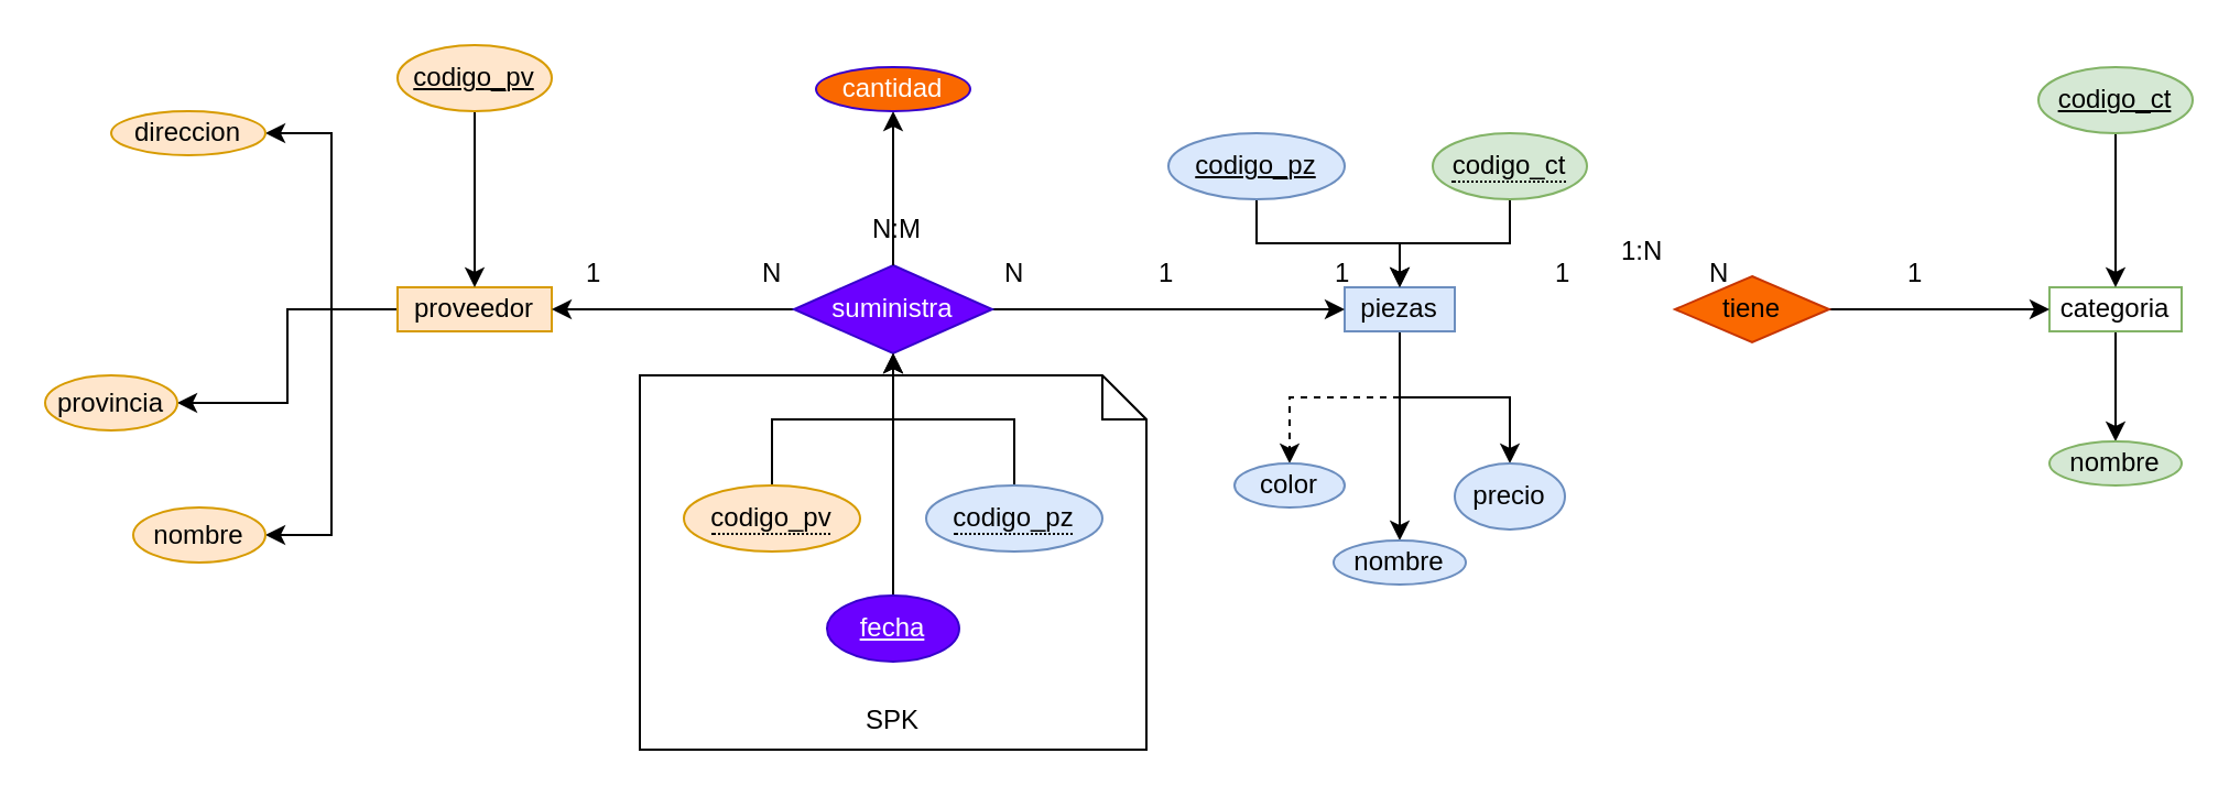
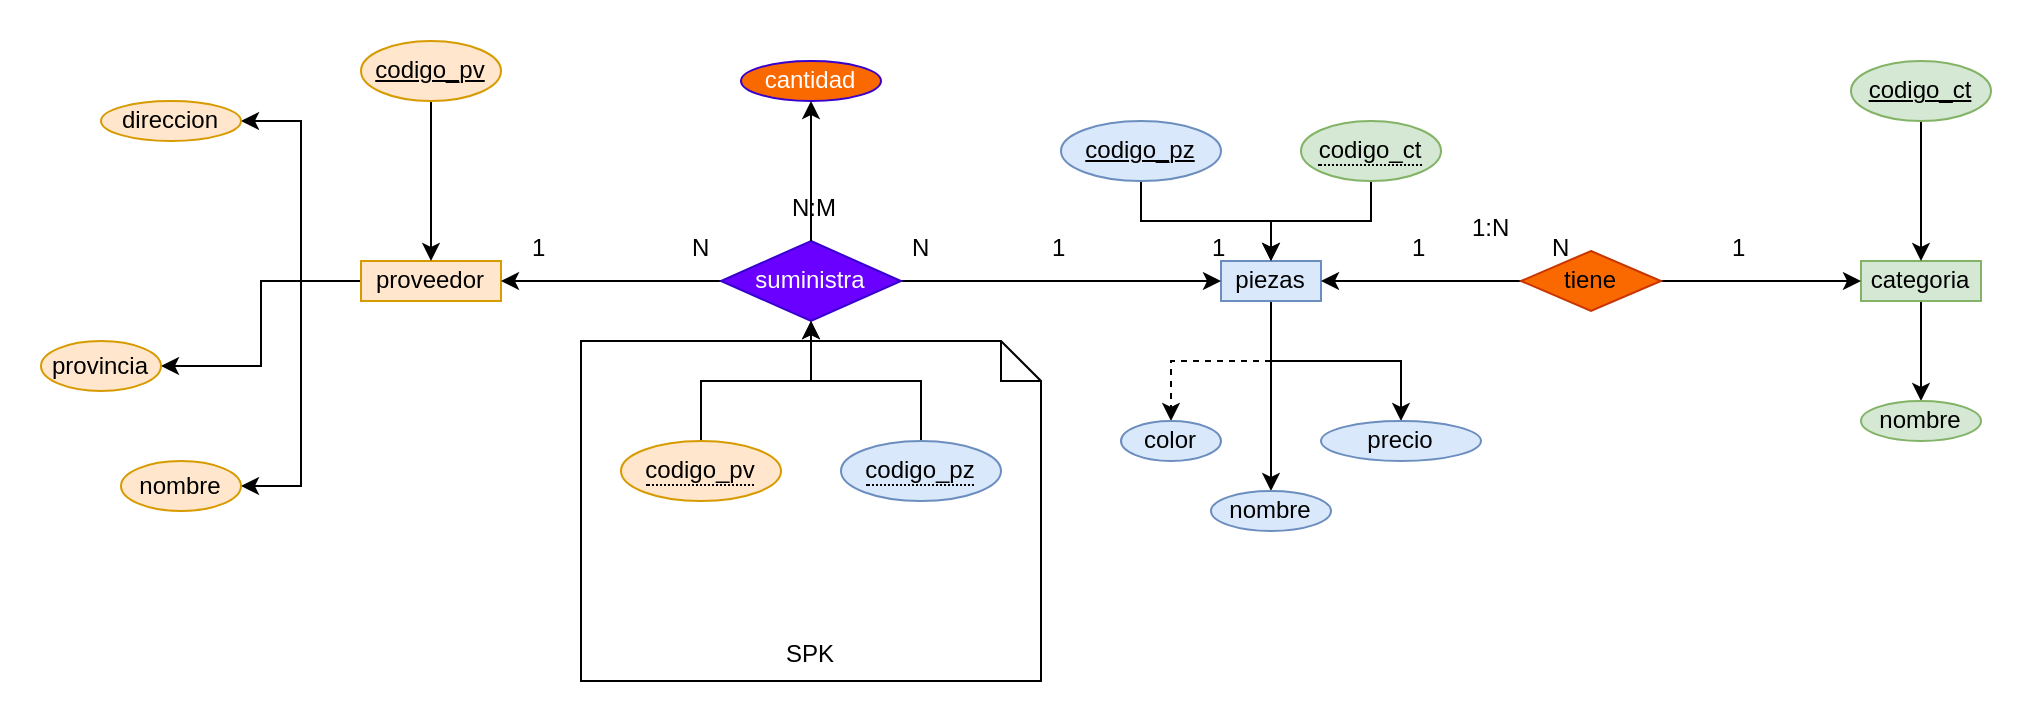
  <mxCell id="0" />
  <mxCell id="1" parent="0" />
  <mxCell id="2" value="&lt;br&gt;&lt;br&gt;&lt;br&gt;&lt;br&gt;&lt;br&gt;&lt;br&gt;&lt;br&gt;&lt;br&gt;&lt;br&gt;&lt;br&gt;SPK" style="shape=note;size=20;whiteSpace=wrap;html=1;" vertex="1" parent="1"><mxGeometry x="290" y="170" width="230" height="170" as="geometry" /></mxCell>
  <mxCell id="3" style="edgeStyle=orthogonalEdgeStyle;rounded=0;orthogonalLoop=1;jettySize=auto;html=1;entryX=0.5;entryY=0;entryDx=0;entryDy=0;dashed=1;" edge="1" parent="1" source="6" target="48"><mxGeometry relative="1" as="geometry" /></mxCell>
  <mxCell id="4" style="edgeStyle=orthogonalEdgeStyle;rounded=0;orthogonalLoop=1;jettySize=auto;html=1;entryX=0.5;entryY=0;entryDx=0;entryDy=0;" edge="1" parent="1" source="6" target="49"><mxGeometry relative="1" as="geometry" /></mxCell>
  <mxCell id="5" style="edgeStyle=orthogonalEdgeStyle;rounded=0;orthogonalLoop=1;jettySize=auto;html=1;entryX=0.5;entryY=0;entryDx=0;entryDy=0;" edge="1" parent="1" source="6" target="50"><mxGeometry relative="1" as="geometry" /></mxCell>
  <mxCell id="6" value="piezas" style="whiteSpace=wrap;html=1;align=center;fillColor=#dae8fc;strokeColor=#6c8ebf;" vertex="1" parent="1"><mxGeometry x="610" y="130" width="50" height="20" as="geometry" /></mxCell>
  <mxCell id="7" style="edgeStyle=orthogonalEdgeStyle;rounded=0;orthogonalLoop=1;jettySize=auto;html=1;entryX=1;entryY=0.5;entryDx=0;entryDy=0;" edge="1" parent="1" source="10" target="45"><mxGeometry relative="1" as="geometry" /></mxCell>
  <mxCell id="8" style="edgeStyle=orthogonalEdgeStyle;rounded=0;orthogonalLoop=1;jettySize=auto;html=1;entryX=1;entryY=0.5;entryDx=0;entryDy=0;" edge="1" parent="1" source="10" target="47"><mxGeometry relative="1" as="geometry" /></mxCell>
  <mxCell id="9" style="edgeStyle=orthogonalEdgeStyle;rounded=0;orthogonalLoop=1;jettySize=auto;html=1;entryX=1;entryY=0.5;entryDx=0;entryDy=0;" edge="1" parent="1" source="10" target="46"><mxGeometry relative="1" as="geometry" /></mxCell>
  <mxCell id="10" value="proveedor" style="whiteSpace=wrap;html=1;align=center;fillColor=#ffe6cc;strokeColor=#d79b00;" vertex="1" parent="1"><mxGeometry x="180" y="130" width="70" height="20" as="geometry" /></mxCell>
  <mxCell id="11" value="" style="edgeStyle=orthogonalEdgeStyle;rounded=0;orthogonalLoop=1;jettySize=auto;html=1;" edge="1" parent="1" source="12" target="51"><mxGeometry relative="1" as="geometry" /></mxCell>
- <mxCell id="12" value="categoria" style="whiteSpace=wrap;html=1;align=center;fillColor=#ffffff;strokeColor=#82b366;" vertex="1" parent="1"><mxGeometry x="930" y="130" width="60" height="20" as="geometry" /></mxCell>
+ <mxCell id="12" value="categoria" style="whiteSpace=wrap;html=1;align=center;fillColor=#d5e8d4;strokeColor=#82b366;" vertex="1" parent="1"><mxGeometry x="930" y="130" width="60" height="20" as="geometry" /></mxCell>
  <mxCell id="13" value="" style="edgeStyle=orthogonalEdgeStyle;rounded=0;orthogonalLoop=1;jettySize=auto;html=1;" edge="1" parent="1" source="15" target="10"><mxGeometry relative="1" as="geometry" /></mxCell>
  <mxCell id="14" value="" style="edgeStyle=orthogonalEdgeStyle;rounded=0;orthogonalLoop=1;jettySize=auto;html=1;" edge="1" parent="1" source="15" target="6"><mxGeometry relative="1" as="geometry" /></mxCell>
  <mxCell id="15" value="suministra" style="shape=rhombus;perimeter=rhombusPerimeter;whiteSpace=wrap;html=1;align=center;fillColor=#6a00ff;fontColor=#ffffff;strokeColor=#3700CC;" vertex="1" parent="1"><mxGeometry x="360" y="120" width="90" height="40" as="geometry" /></mxCell>
+ <mxCell id="16" value="" style="edgeStyle=orthogonalEdgeStyle;rounded=0;orthogonalLoop=1;jettySize=auto;html=1;" edge="1" parent="1" source="18" target="6"><mxGeometry relative="1" as="geometry" /></mxCell>
  <mxCell id="17" value="" style="edgeStyle=orthogonalEdgeStyle;rounded=0;orthogonalLoop=1;jettySize=auto;html=1;" edge="1" parent="1" source="18" target="12"><mxGeometry relative="1" as="geometry" /></mxCell>
  <mxCell id="18" value="tiene" style="shape=rhombus;perimeter=rhombusPerimeter;whiteSpace=wrap;html=1;align=center;fillColor=#fa6800;fontColor=#000000;strokeColor=#C73500;" vertex="1" parent="1"><mxGeometry x="760" y="125" width="70" height="30" as="geometry" /></mxCell>
  <mxCell id="19" value="" style="edgeStyle=orthogonalEdgeStyle;rounded=0;orthogonalLoop=1;jettySize=auto;html=1;" edge="1" parent="1" source="20" target="10"><mxGeometry relative="1" as="geometry" /></mxCell>
  <mxCell id="20" value="codigo_pv" style="ellipse;whiteSpace=wrap;html=1;align=center;fontStyle=4;fillColor=#ffe6cc;strokeColor=#d79b00;" vertex="1" parent="1"><mxGeometry x="180" y="20" width="70" height="30" as="geometry" /></mxCell>
  <mxCell id="21" value="" style="edgeStyle=orthogonalEdgeStyle;rounded=0;orthogonalLoop=1;jettySize=auto;html=1;" edge="1" parent="1" source="22" target="6"><mxGeometry relative="1" as="geometry" /></mxCell>
  <mxCell id="22" value="codigo_pz" style="ellipse;whiteSpace=wrap;html=1;align=center;fontStyle=4;fillColor=#dae8fc;strokeColor=#6c8ebf;" vertex="1" parent="1"><mxGeometry x="530" y="60" width="80" height="30" as="geometry" /></mxCell>
  <mxCell id="23" value="" style="edgeStyle=orthogonalEdgeStyle;rounded=0;orthogonalLoop=1;jettySize=auto;html=1;" edge="1" parent="1" source="24" target="12"><mxGeometry relative="1" as="geometry" /></mxCell>
  <mxCell id="24" value="codigo_ct" style="ellipse;whiteSpace=wrap;html=1;align=center;fontStyle=4;fillColor=#d5e8d4;strokeColor=#82b366;" vertex="1" parent="1"><mxGeometry x="925" y="30" width="70" height="30" as="geometry" /></mxCell>
  <mxCell id="25" style="edgeStyle=orthogonalEdgeStyle;rounded=0;orthogonalLoop=1;jettySize=auto;html=1;entryX=0.5;entryY=1;entryDx=0;entryDy=0;" edge="1" parent="1" source="26" target="15"><mxGeometry relative="1" as="geometry" /></mxCell>
  <mxCell id="26" value="&lt;span style=&quot;border-bottom: 1px dotted&quot;&gt;codigo_pz&lt;/span&gt;" style="ellipse;whiteSpace=wrap;html=1;align=center;fillColor=#dae8fc;strokeColor=#6c8ebf;" vertex="1" parent="1"><mxGeometry x="420" y="220" width="80" height="30" as="geometry" /></mxCell>
  <mxCell id="27" style="edgeStyle=orthogonalEdgeStyle;rounded=0;orthogonalLoop=1;jettySize=auto;html=1;entryX=0.5;entryY=1;entryDx=0;entryDy=0;" edge="1" parent="1" source="28" target="15"><mxGeometry relative="1" as="geometry" /></mxCell>
  <mxCell id="28" value="&lt;span style=&quot;border-bottom: 1px dotted&quot;&gt;codigo_pv&lt;/span&gt;" style="ellipse;whiteSpace=wrap;html=1;align=center;fillColor=#ffe6cc;strokeColor=#d79b00;" vertex="1" parent="1"><mxGeometry x="310" y="220" width="80" height="30" as="geometry" /></mxCell>
  <mxCell id="29" style="edgeStyle=orthogonalEdgeStyle;rounded=0;orthogonalLoop=1;jettySize=auto;html=1;entryX=0.5;entryY=0;entryDx=0;entryDy=0;" edge="1" parent="1" source="30" target="6"><mxGeometry relative="1" as="geometry" /></mxCell>
  <mxCell id="30" value="&lt;span style=&quot;border-bottom: 1px dotted&quot;&gt;codigo_ct&lt;/span&gt;" style="ellipse;whiteSpace=wrap;html=1;align=center;fillColor=#d5e8d4;strokeColor=#82b366;" vertex="1" parent="1"><mxGeometry x="650" y="60" width="70" height="30" as="geometry" /></mxCell>
  <mxCell id="31" value="1" style="text;strokeColor=none;fillColor=none;spacingLeft=4;spacingRight=4;overflow=hidden;rotatable=0;points=[[0,0.5],[1,0.5]];portConstraint=eastwest;fontSize=12;whiteSpace=wrap;html=1;" vertex="1" parent="1"><mxGeometry x="700" y="110" width="20" height="20" as="geometry" /></mxCell>
  <mxCell id="32" value="1:N" style="text;strokeColor=none;fillColor=none;spacingLeft=4;spacingRight=4;overflow=hidden;rotatable=0;points=[[0,0.5],[1,0.5]];portConstraint=eastwest;fontSize=12;whiteSpace=wrap;html=1;" vertex="1" parent="1"><mxGeometry x="730" y="100" width="30" height="20" as="geometry" /></mxCell>
  <mxCell id="33" value="1" style="text;strokeColor=none;fillColor=none;spacingLeft=4;spacingRight=4;overflow=hidden;rotatable=0;points=[[0,0.5],[1,0.5]];portConstraint=eastwest;fontSize=12;whiteSpace=wrap;html=1;" vertex="1" parent="1"><mxGeometry x="600" y="110" width="20" height="20" as="geometry" /></mxCell>
  <mxCell id="34" value="1" style="text;strokeColor=none;fillColor=none;spacingLeft=4;spacingRight=4;overflow=hidden;rotatable=0;points=[[0,0.5],[1,0.5]];portConstraint=eastwest;fontSize=12;whiteSpace=wrap;html=1;" vertex="1" parent="1"><mxGeometry x="520" y="110" width="20" height="20" as="geometry" /></mxCell>
  <mxCell id="35" value="1" style="text;strokeColor=none;fillColor=none;spacingLeft=4;spacingRight=4;overflow=hidden;rotatable=0;points=[[0,0.5],[1,0.5]];portConstraint=eastwest;fontSize=12;whiteSpace=wrap;html=1;" vertex="1" parent="1"><mxGeometry x="260" y="110" width="20" height="20" as="geometry" /></mxCell>
  <mxCell id="36" value="N" style="text;strokeColor=none;fillColor=none;spacingLeft=4;spacingRight=4;overflow=hidden;rotatable=0;points=[[0,0.5],[1,0.5]];portConstraint=eastwest;fontSize=12;whiteSpace=wrap;html=1;" vertex="1" parent="1"><mxGeometry x="770" y="110" width="20" height="20" as="geometry" /></mxCell>
  <mxCell id="37" value="N" style="text;strokeColor=none;fillColor=none;spacingLeft=4;spacingRight=4;overflow=hidden;rotatable=0;points=[[0,0.5],[1,0.5]];portConstraint=eastwest;fontSize=12;whiteSpace=wrap;html=1;" vertex="1" parent="1"><mxGeometry x="450" y="110" width="20" height="20" as="geometry" /></mxCell>
  <mxCell id="38" value="N" style="text;strokeColor=none;fillColor=none;spacingLeft=4;spacingRight=4;overflow=hidden;rotatable=0;points=[[0,0.5],[1,0.5]];portConstraint=eastwest;fontSize=12;whiteSpace=wrap;html=1;" vertex="1" parent="1"><mxGeometry x="340" y="110" width="20" height="20" as="geometry" /></mxCell>
  <mxCell id="39" value="N:M" style="text;strokeColor=none;fillColor=none;spacingLeft=4;spacingRight=4;overflow=hidden;rotatable=0;points=[[0,0.5],[1,0.5]];portConstraint=eastwest;fontSize=12;whiteSpace=wrap;html=1;" vertex="1" parent="1"><mxGeometry x="390" y="90" width="40" height="20" as="geometry" /></mxCell>
  <mxCell id="40" value="1" style="text;strokeColor=none;fillColor=none;spacingLeft=4;spacingRight=4;overflow=hidden;rotatable=0;points=[[0,0.5],[1,0.5]];portConstraint=eastwest;fontSize=12;whiteSpace=wrap;html=1;" vertex="1" parent="1"><mxGeometry x="860" y="110" width="20" height="20" as="geometry" /></mxCell>
  <mxCell id="41" style="edgeStyle=orthogonalEdgeStyle;rounded=0;orthogonalLoop=1;jettySize=auto;html=1;entryX=0.5;entryY=0;entryDx=0;entryDy=0;startArrow=classic;startFill=1;endArrow=none;endFill=0;" edge="1" parent="1" source="42" target="15"><mxGeometry relative="1" as="geometry" /></mxCell>
  <mxCell id="42" value="cantidad" style="ellipse;whiteSpace=wrap;html=1;align=center;fillColor=#fa6800;fontColor=#ffffff;strokeColor=#3700CC;" vertex="1" parent="1"><mxGeometry x="370" y="30" width="70" height="20" as="geometry" /></mxCell>
- <mxCell id="43" style="edgeStyle=orthogonalEdgeStyle;rounded=0;orthogonalLoop=1;jettySize=auto;html=1;entryX=0.5;entryY=1;entryDx=0;entryDy=0;" edge="1" parent="1" source="44" target="15"><mxGeometry relative="1" as="geometry" /></mxCell>
- <mxCell id="44" value="fecha" style="ellipse;whiteSpace=wrap;html=1;align=center;fontStyle=4;fillColor=#6a00ff;fontColor=#ffffff;strokeColor=#3700CC;" vertex="1" parent="1"><mxGeometry x="375" y="270" width="60" height="30" as="geometry" /></mxCell>
  <mxCell id="45" value="direccion" style="ellipse;whiteSpace=wrap;html=1;align=center;fillColor=#ffe6cc;strokeColor=#d79b00;" vertex="1" parent="1"><mxGeometry x="50" y="50" width="70" height="20" as="geometry" /></mxCell>
  <mxCell id="46" value="nombre" style="ellipse;whiteSpace=wrap;html=1;align=center;fillColor=#ffe6cc;strokeColor=#d79b00;" vertex="1" parent="1"><mxGeometry x="60" y="230" width="60" height="25" as="geometry" /></mxCell>
  <mxCell id="47" value="provincia" style="ellipse;whiteSpace=wrap;html=1;align=center;fillColor=#ffe6cc;strokeColor=#d79b00;" vertex="1" parent="1"><mxGeometry x="20" y="170" width="60" height="25" as="geometry" /></mxCell>
  <mxCell id="48" value="color" style="ellipse;whiteSpace=wrap;html=1;align=center;fillColor=#dae8fc;strokeColor=#6c8ebf;" vertex="1" parent="1"><mxGeometry x="560" y="210" width="50" height="20" as="geometry" /></mxCell>
  <mxCell id="49" value="nombre" style="ellipse;whiteSpace=wrap;html=1;align=center;fillColor=#dae8fc;strokeColor=#6c8ebf;" vertex="1" parent="1"><mxGeometry x="605" y="245" width="60" height="20" as="geometry" /></mxCell>
- <mxCell id="50" value="precio" style="ellipse;whiteSpace=wrap;html=1;align=center;fillColor=#dae8fc;strokeColor=#6c8ebf;" vertex="1" parent="1"><mxGeometry x="660" y="210" width="50" height="30" as="geometry" /></mxCell>
+ <mxCell id="50" value="precio" style="ellipse;whiteSpace=wrap;html=1;align=center;fillColor=#dae8fc;strokeColor=#6c8ebf;" vertex="1" parent="1"><mxGeometry x="660" y="210" width="80" height="20" as="geometry" /></mxCell>
  <mxCell id="51" value="nombre" style="ellipse;whiteSpace=wrap;html=1;align=center;fillColor=#d5e8d4;strokeColor=#82b366;" vertex="1" parent="1"><mxGeometry x="930" y="200" width="60" height="20" as="geometry" /></mxCell>
